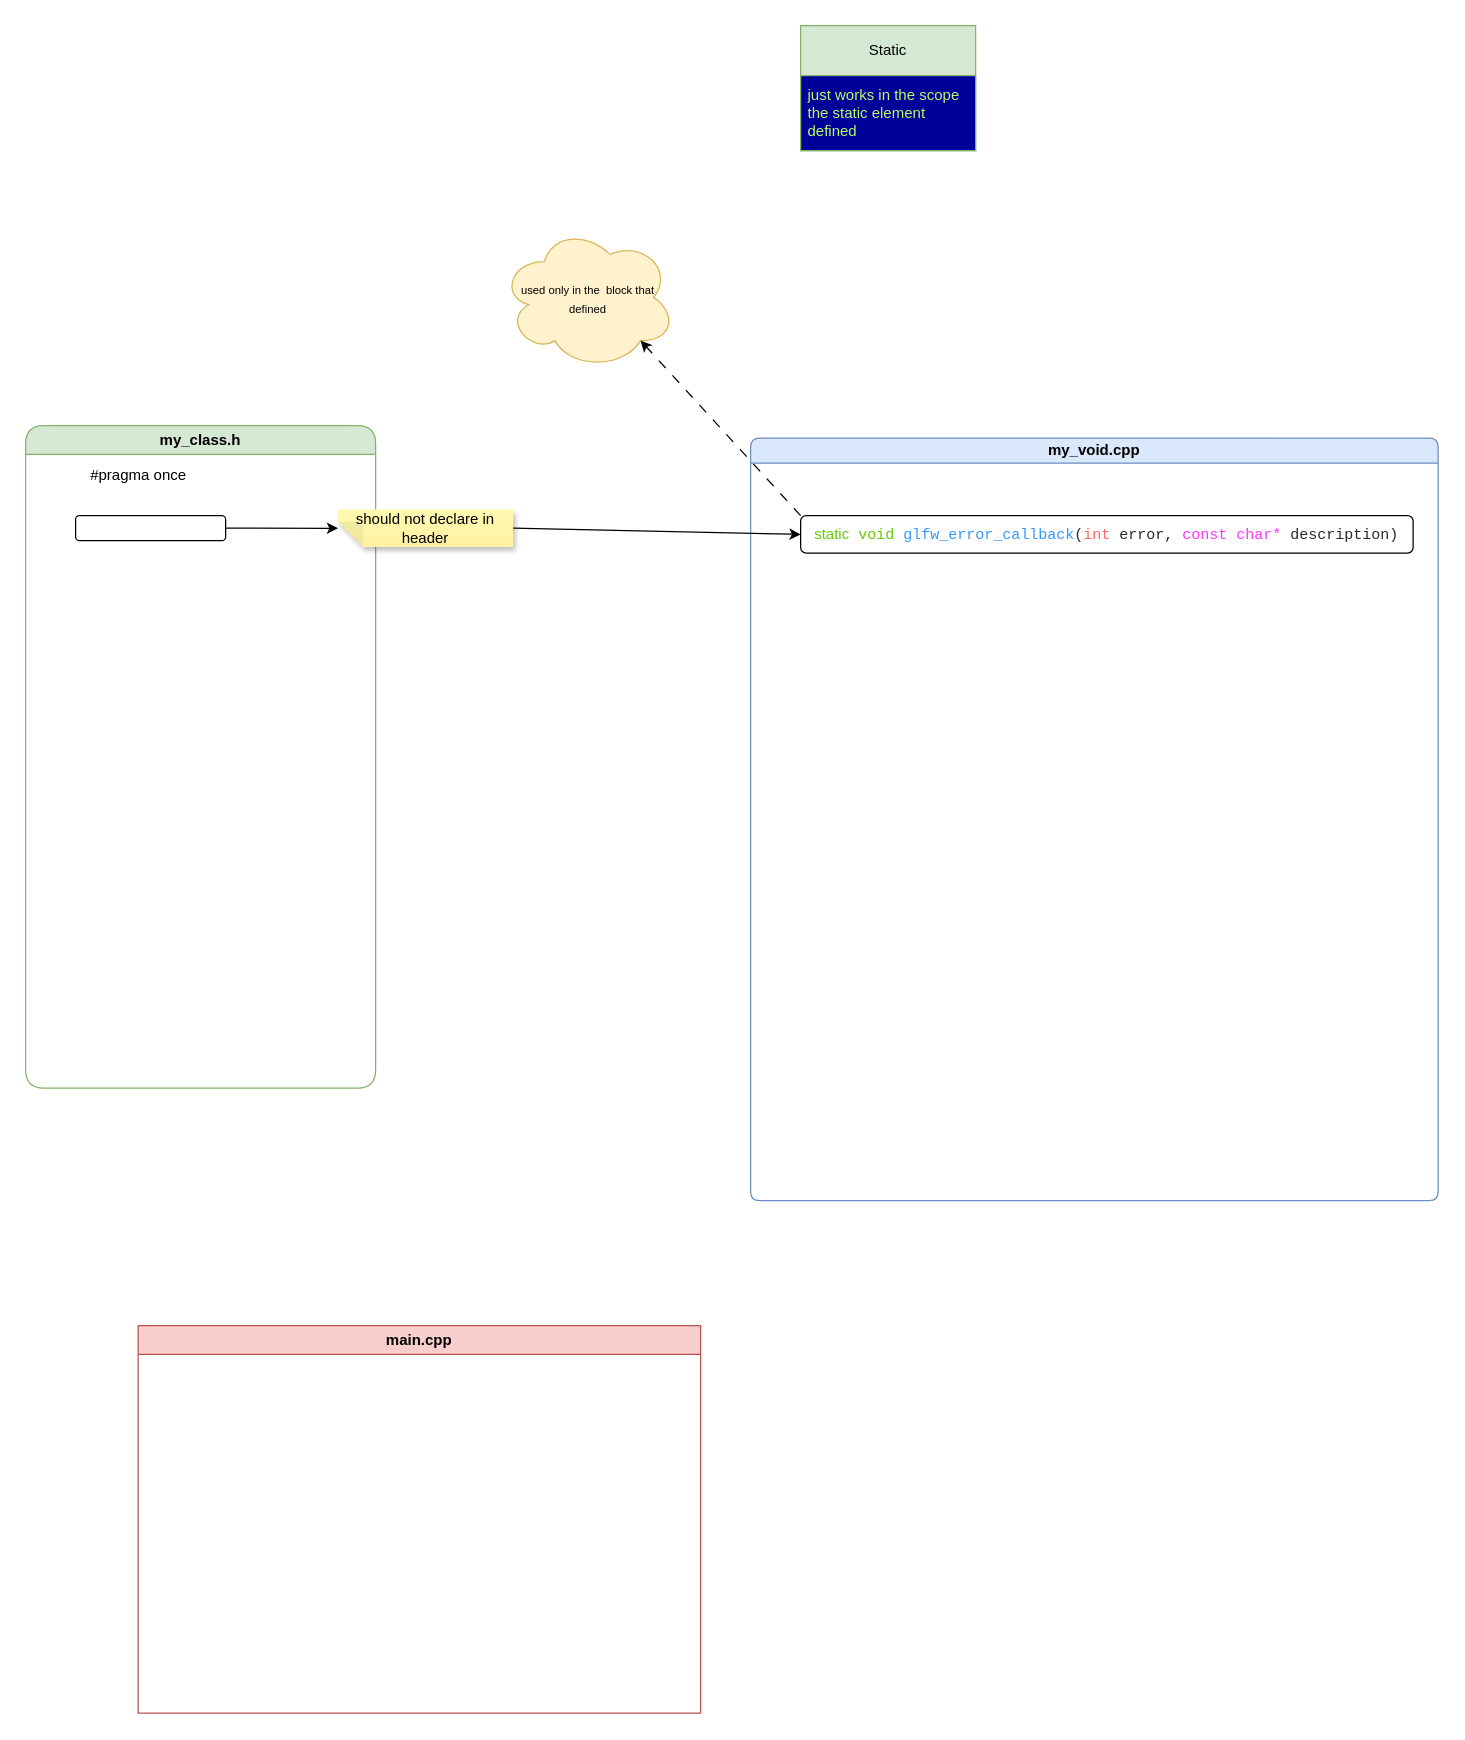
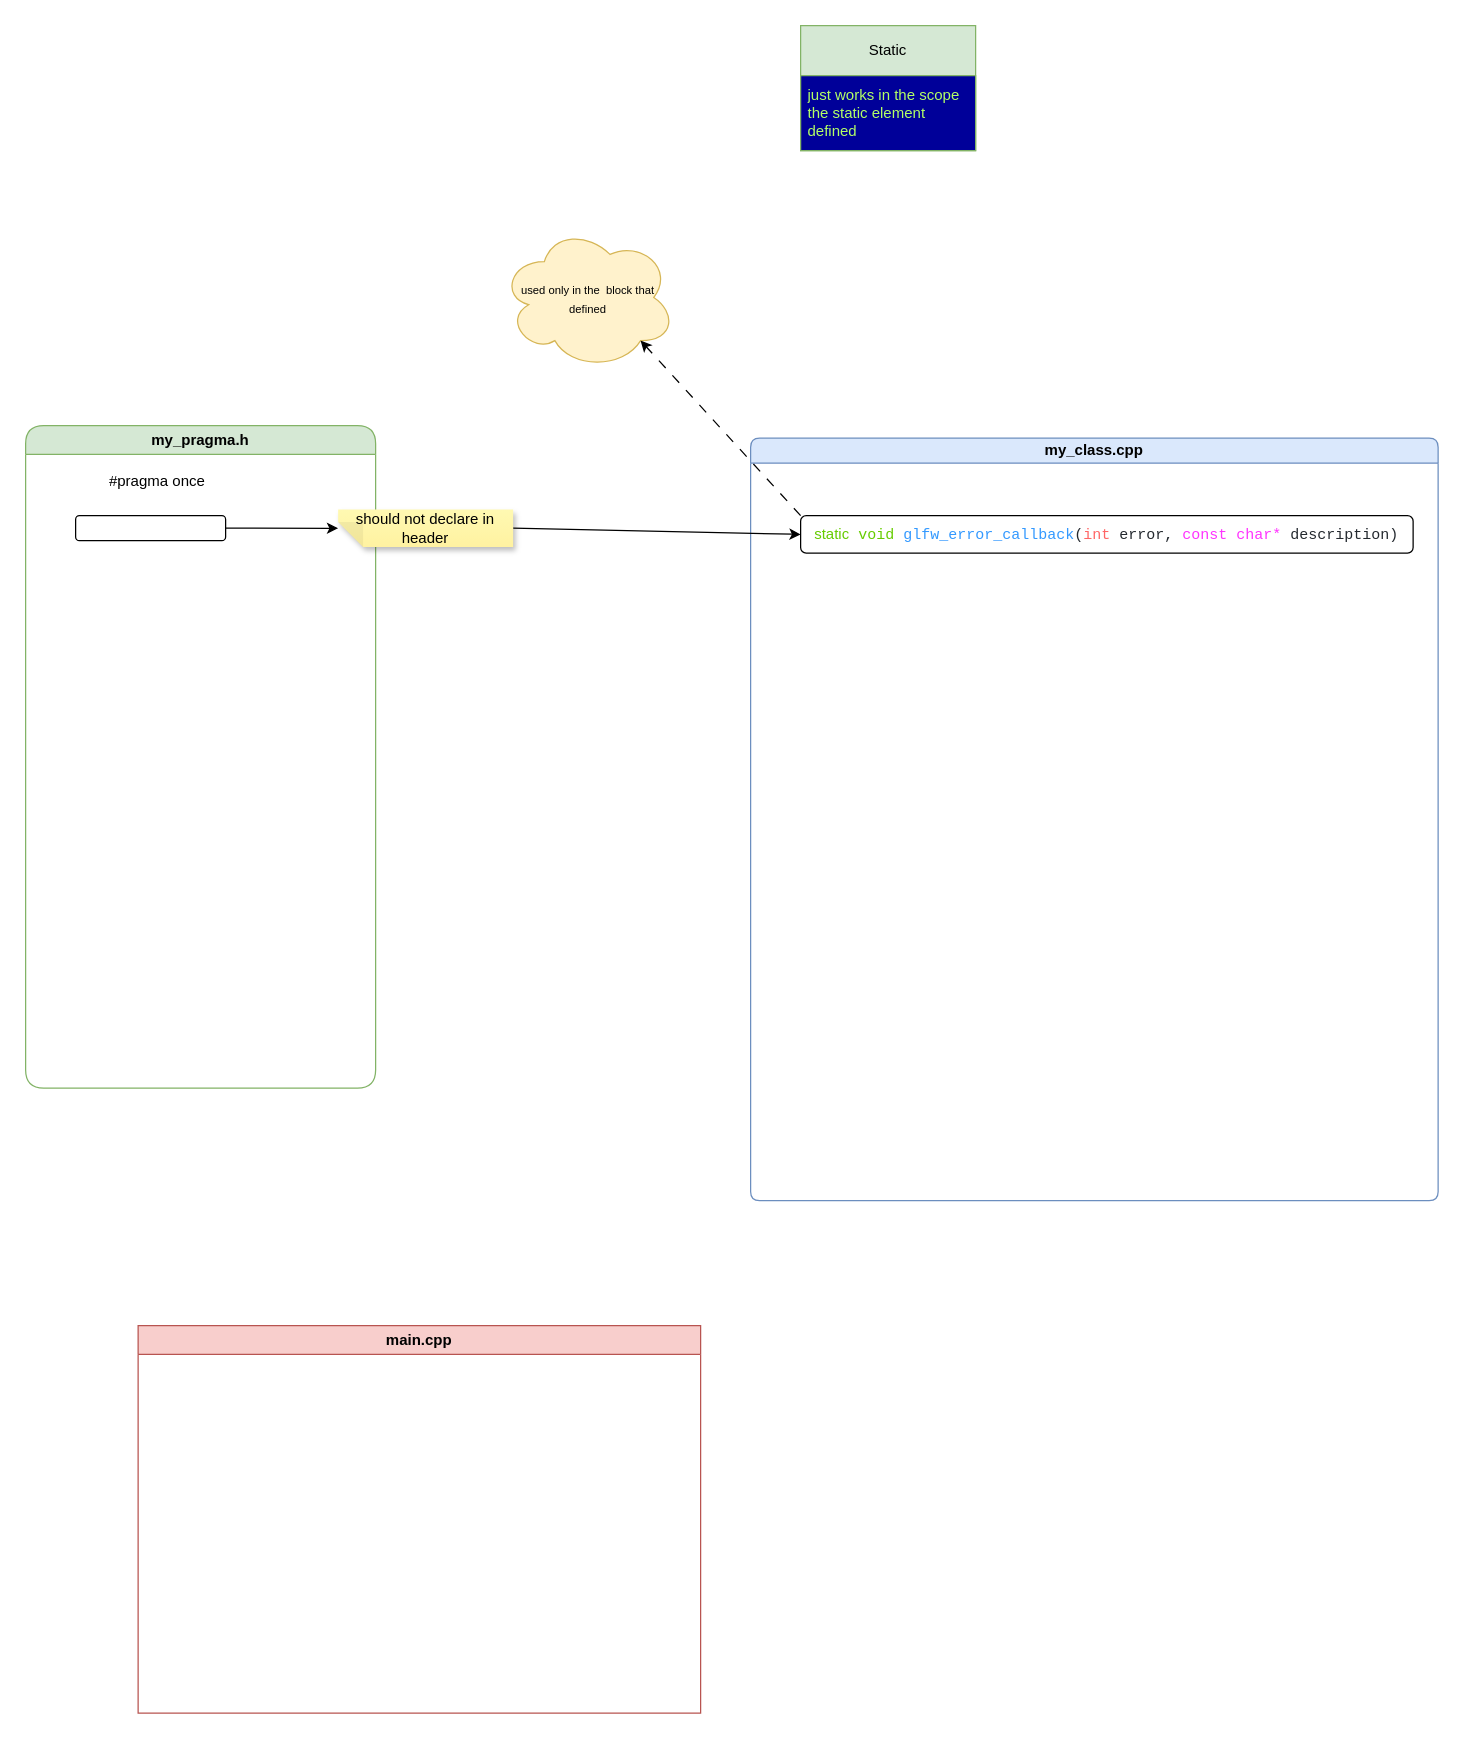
  <mxCell id="0" />
  <mxCell id="1" parent="0" />
- <mxCell id="2" value="my_class.h" style="swimlane;whiteSpace=wrap;html=1;rounded=1;arcSize=21;startSize=23;fillColor=#d5e8d4;strokeColor=#82b366;" parent="1" vertex="1"><mxGeometry x="20" y="340" width="280" height="530" as="geometry"><mxRectangle x="190" y="80" width="110" height="30" as="alternateBounds" /></mxGeometry></mxCell>
- <mxCell id="3" value="my_void.cpp" style="swimlane;whiteSpace=wrap;html=1;rounded=1;arcSize=12;startSize=20;fillColor=#dae8fc;strokeColor=#6c8ebf;" parent="1" vertex="1"><mxGeometry x="600" y="350" width="550" height="610" as="geometry" /></mxCell>
+ <mxCell id="2" value="my_pragma.h" style="swimlane;whiteSpace=wrap;html=1;rounded=1;arcSize=21;startSize=23;fillColor=#d5e8d4;strokeColor=#82b366;" parent="1" vertex="1"><mxGeometry x="20" y="340" width="280" height="530" as="geometry"><mxRectangle x="190" y="80" width="110" height="30" as="alternateBounds" /></mxGeometry></mxCell>
+ <mxCell id="3" value="my_class.cpp" style="swimlane;whiteSpace=wrap;html=1;rounded=1;arcSize=12;startSize=20;fillColor=#dae8fc;strokeColor=#6c8ebf;" parent="1" vertex="1"><mxGeometry x="600" y="350" width="550" height="610" as="geometry" /></mxCell>
  <mxCell id="4" value="&lt;font color=&quot;#66cc00&quot;&gt;static&lt;/font&gt;&lt;span style=&quot;color: rgb(102, 204, 0); font-family: ui-monospace, SFMono-Regular, &amp;quot;SF Mono&amp;quot;, Menlo, Consolas, &amp;quot;Liberation Mono&amp;quot;, monospace; text-align: start; background-color: rgb(255, 255, 255);&quot;&gt; &lt;/span&gt;&lt;span style=&quot;color: rgb(102, 204, 0); box-sizing: border-box; font-family: ui-monospace, SFMono-Regular, &amp;quot;SF Mono&amp;quot;, Menlo, Consolas, &amp;quot;Liberation Mono&amp;quot;, monospace; text-align: start; background-color: rgb(255, 255, 255);&quot; class=&quot;pl-k&quot;&gt;void&lt;/span&gt;&lt;span style=&quot;color: rgb(102, 204, 0); font-family: ui-monospace, SFMono-Regular, &amp;quot;SF Mono&amp;quot;, Menlo, Consolas, &amp;quot;Liberation Mono&amp;quot;, monospace; text-align: start; background-color: rgb(255, 255, 255);&quot;&gt; &lt;/span&gt;&lt;span style=&quot;box-sizing: border-box; font-family: ui-monospace, SFMono-Regular, &amp;quot;SF Mono&amp;quot;, Menlo, Consolas, &amp;quot;Liberation Mono&amp;quot;, monospace; text-align: start; background-color: rgb(255, 255, 255);&quot; class=&quot;pl-en&quot;&gt;&lt;font color=&quot;#3399ff&quot;&gt;glfw_error_callback&lt;/font&gt;&lt;/span&gt;&lt;span style=&quot;color: rgb(36, 41, 47); font-family: ui-monospace, SFMono-Regular, &amp;quot;SF Mono&amp;quot;, Menlo, Consolas, &amp;quot;Liberation Mono&amp;quot;, monospace; text-align: start; background-color: rgb(255, 255, 255);&quot;&gt;(&lt;/span&gt;&lt;font color=&quot;#ff6666&quot;&gt;&lt;span style=&quot;box-sizing: border-box; font-family: ui-monospace, SFMono-Regular, &amp;quot;SF Mono&amp;quot;, Menlo, Consolas, &amp;quot;Liberation Mono&amp;quot;, monospace; text-align: start; background-color: rgb(255, 255, 255);&quot; class=&quot;pl-k&quot;&gt;int&lt;/span&gt;&lt;span style=&quot;font-family: ui-monospace, SFMono-Regular, &amp;quot;SF Mono&amp;quot;, Menlo, Consolas, &amp;quot;Liberation Mono&amp;quot;, monospace; text-align: start; background-color: rgb(255, 255, 255);&quot;&gt; &lt;/span&gt;&lt;/font&gt;&lt;span style=&quot;color: rgb(36, 41, 47); font-family: ui-monospace, SFMono-Regular, &amp;quot;SF Mono&amp;quot;, Menlo, Consolas, &amp;quot;Liberation Mono&amp;quot;, monospace; text-align: start; background-color: rgb(255, 255, 255);&quot;&gt;error, &lt;/span&gt;&lt;font color=&quot;#ff33ff&quot;&gt;&lt;span style=&quot;box-sizing: border-box; font-family: ui-monospace, SFMono-Regular, &amp;quot;SF Mono&amp;quot;, Menlo, Consolas, &amp;quot;Liberation Mono&amp;quot;, monospace; text-align: start; background-color: rgb(255, 255, 255);&quot; class=&quot;pl-k&quot;&gt;const&lt;/span&gt;&lt;span style=&quot;font-family: ui-monospace, SFMono-Regular, &amp;quot;SF Mono&amp;quot;, Menlo, Consolas, &amp;quot;Liberation Mono&amp;quot;, monospace; text-align: start; background-color: rgb(255, 255, 255);&quot;&gt; &lt;/span&gt;&lt;span style=&quot;box-sizing: border-box; font-family: ui-monospace, SFMono-Regular, &amp;quot;SF Mono&amp;quot;, Menlo, Consolas, &amp;quot;Liberation Mono&amp;quot;, monospace; text-align: start; background-color: rgb(255, 255, 255);&quot; class=&quot;pl-k&quot;&gt;char&lt;/span&gt;&lt;span style=&quot;font-family: ui-monospace, SFMono-Regular, &amp;quot;SF Mono&amp;quot;, Menlo, Consolas, &amp;quot;Liberation Mono&amp;quot;, monospace; text-align: start; background-color: rgb(255, 255, 255);&quot;&gt;*&lt;/span&gt;&lt;/font&gt;&lt;span style=&quot;color: rgb(36, 41, 47); font-family: ui-monospace, SFMono-Regular, &amp;quot;SF Mono&amp;quot;, Menlo, Consolas, &amp;quot;Liberation Mono&amp;quot;, monospace; text-align: start; background-color: rgb(255, 255, 255);&quot;&gt; description)&lt;/span&gt;" style="rounded=1;whiteSpace=wrap;html=1;" parent="3" vertex="1"><mxGeometry x="40" y="62" width="490" height="30" as="geometry" /></mxCell>
  <mxCell id="5" style="rounded=0;orthogonalLoop=1;jettySize=auto;html=1;exitX=1;exitY=0.5;exitDx=0;exitDy=0;entryX=1;entryY=0.495;entryDx=0;entryDy=0;entryPerimeter=0;" parent="1" source="6" target="8" edge="1"><mxGeometry relative="1" as="geometry" /></mxCell>
  <mxCell id="6" value="" style="rounded=1;whiteSpace=wrap;html=1;" parent="1" vertex="1"><mxGeometry x="60" y="412" width="120" height="20" as="geometry" /></mxCell>
  <mxCell id="7" style="rounded=0;orthogonalLoop=1;jettySize=auto;html=1;exitX=0;exitY=0.5;exitDx=0;exitDy=0;exitPerimeter=0;entryX=0;entryY=0.5;entryDx=0;entryDy=0;" parent="1" source="8" target="4" edge="1"><mxGeometry relative="1" as="geometry" /></mxCell>
  <mxCell id="8" value="should not declare in header" style="shape=note;whiteSpace=wrap;html=1;backgroundOutline=1;fontColor=#000000;darkOpacity=0.05;fillColor=#FFF9B2;strokeColor=none;fillStyle=solid;direction=west;gradientDirection=north;gradientColor=#FFF2A1;shadow=1;size=20;pointerEvents=1;" parent="1" vertex="1"><mxGeometry x="270" y="407" width="140" height="30" as="geometry" /></mxCell>
  <mxCell id="9" value="main.cpp" style="swimlane;whiteSpace=wrap;html=1;fillColor=#f8cecc;strokeColor=#b85450;" parent="1" vertex="1"><mxGeometry x="110" y="1060" width="450" height="310" as="geometry" /></mxCell>
- <mxCell id="10" value="#pragma once" style="text;html=1;align=center;verticalAlign=middle;resizable=0;points=[];autosize=1;strokeColor=none;fillColor=none;" parent="1" vertex="1"><mxGeometry x="60" y="365" width="100" height="30" as="geometry" /></mxCell>
+ <mxCell id="10" value="#pragma once" style="text;html=1;align=center;verticalAlign=middle;resizable=0;points=[];autosize=1;strokeColor=none;fillColor=none;" parent="1" vertex="1"><mxGeometry x="75" y="370" width="100" height="30" as="geometry" /></mxCell>
  <mxCell id="11" value="&lt;font style=&quot;font-size: 9px;&quot;&gt;used only in the&amp;nbsp; block that defined&lt;/font&gt;" style="ellipse;shape=cloud;whiteSpace=wrap;html=1;align=center;fillColor=#fff2cc;strokeColor=#d6b656;" parent="1" vertex="1"><mxGeometry x="400" y="180" width="140" height="115" as="geometry" /></mxCell>
  <mxCell id="12" style="rounded=0;orthogonalLoop=1;jettySize=auto;html=1;exitX=0;exitY=0;exitDx=0;exitDy=0;dashed=1;dashPattern=8 8;entryX=0.8;entryY=0.8;entryDx=0;entryDy=0;entryPerimeter=0;" parent="1" source="4" target="11" edge="1"><mxGeometry relative="1" as="geometry"><mxPoint x="590" y="280" as="targetPoint" /></mxGeometry></mxCell>
  <mxCell id="13" value="Static" style="swimlane;fontStyle=0;childLayout=stackLayout;horizontal=1;startSize=40;horizontalStack=0;resizeParent=1;resizeParentMax=0;resizeLast=0;collapsible=1;marginBottom=0;whiteSpace=wrap;html=1;fillColor=#d5e8d4;strokeColor=#82b366;" vertex="1" parent="1"><mxGeometry x="640" y="20" width="140" height="100" as="geometry" /></mxCell>
  <mxCell id="14" value="&lt;font color=&quot;#b3ff66&quot;&gt;just works in the scope&amp;nbsp; the static element defined&lt;/font&gt;" style="text;strokeColor=#82b366;fillColor=#000099;align=left;verticalAlign=middle;spacingLeft=4;spacingRight=4;overflow=hidden;points=[[0,0.5],[1,0.5]];portConstraint=eastwest;rotatable=0;whiteSpace=wrap;html=1;" vertex="1" parent="13"><mxGeometry y="40" width="140" height="60" as="geometry" /></mxCell>
